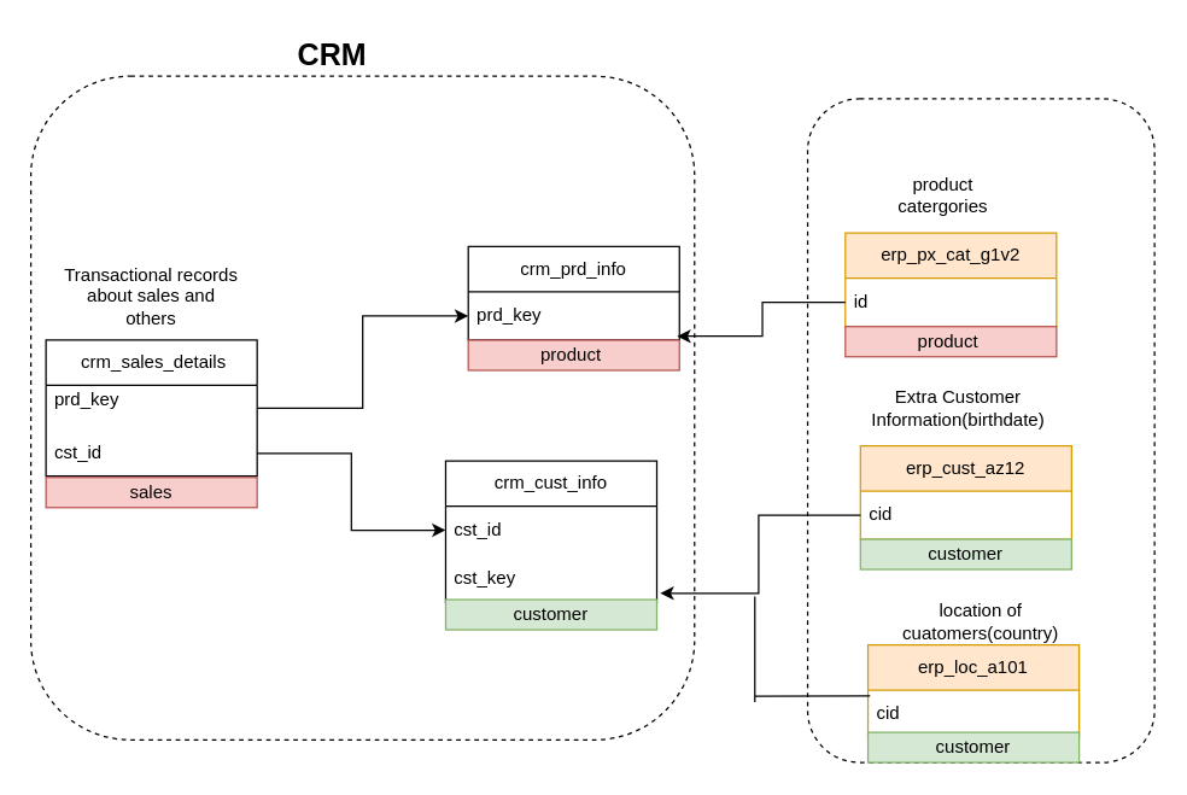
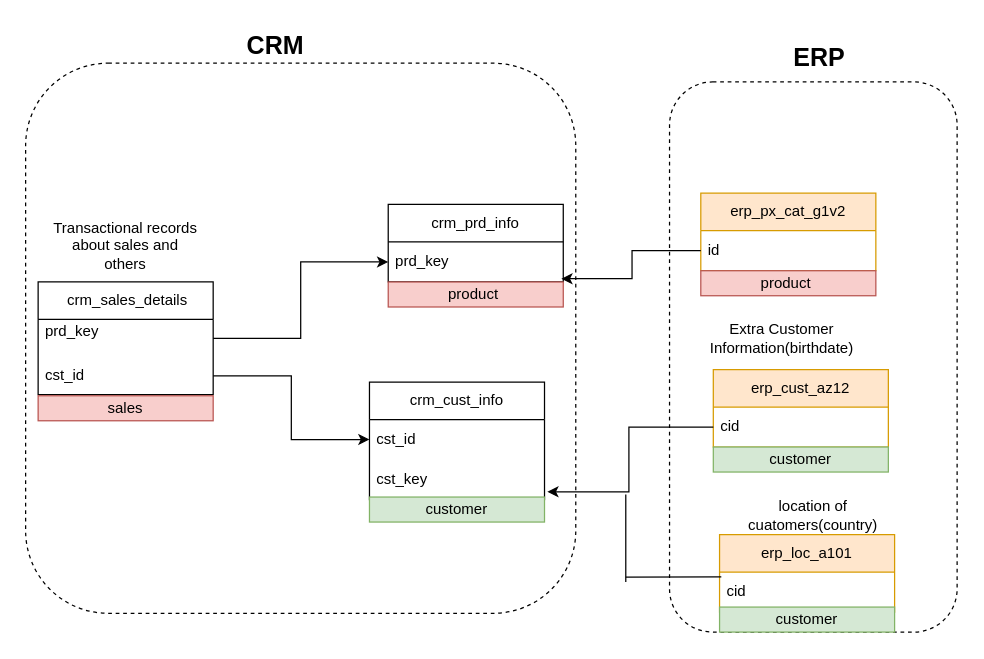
  <mxCell id="0" />
  <mxCell id="1" parent="0" />
  <mxCell id="2" value="" style="rounded=1;whiteSpace=wrap;html=1;dashed=1;" vertex="1" parent="1"><mxGeometry x="535" y="65" width="230" height="440" as="geometry" /></mxCell>
  <mxCell id="3" value="" style="rounded=1;whiteSpace=wrap;html=1;dashed=1;" vertex="1" parent="1"><mxGeometry x="20" y="50" width="440" height="440" as="geometry" /></mxCell>
  <mxCell id="4" value="&lt;div&gt;&amp;nbsp;crm_cust_info&amp;nbsp;&lt;/div&gt;" style="swimlane;fontStyle=0;childLayout=stackLayout;horizontal=1;startSize=30;horizontalStack=0;resizeParent=1;resizeParentMax=0;resizeLast=0;collapsible=1;marginBottom=0;whiteSpace=wrap;html=1;" vertex="1" parent="1"><mxGeometry x="295" y="305" width="140" height="94" as="geometry" /></mxCell>
  <mxCell id="5" value="cst_id" style="text;strokeColor=none;fillColor=none;align=left;verticalAlign=middle;spacingLeft=4;spacingRight=4;overflow=hidden;points=[[0,0.5],[1,0.5]];portConstraint=eastwest;rotatable=0;whiteSpace=wrap;html=1;" vertex="1" parent="4"><mxGeometry y="30" width="140" height="32" as="geometry" /></mxCell>
  <mxCell id="6" value="cst_key" style="text;strokeColor=none;fillColor=none;align=left;verticalAlign=middle;spacingLeft=4;spacingRight=4;overflow=hidden;points=[[0,0.5],[1,0.5]];portConstraint=eastwest;rotatable=0;whiteSpace=wrap;html=1;" vertex="1" parent="4"><mxGeometry y="62" width="140" height="32" as="geometry" /></mxCell>
  <mxCell id="7" value="&lt;div&gt;&amp;nbsp;crm_prd_info&amp;nbsp;&lt;/div&gt;" style="swimlane;fontStyle=0;childLayout=stackLayout;horizontal=1;startSize=30;horizontalStack=0;resizeParent=1;resizeParentMax=0;resizeLast=0;collapsible=1;marginBottom=0;whiteSpace=wrap;html=1;" vertex="1" parent="1"><mxGeometry x="310" y="163" width="140" height="62" as="geometry"><mxRectangle x="370" y="240" width="120" height="30" as="alternateBounds" /></mxGeometry></mxCell>
  <mxCell id="8" value="prd_key" style="text;strokeColor=none;fillColor=none;align=left;verticalAlign=middle;spacingLeft=4;spacingRight=4;overflow=hidden;points=[[0,0.5],[1,0.5]];portConstraint=eastwest;rotatable=0;whiteSpace=wrap;html=1;" vertex="1" parent="7"><mxGeometry y="30" width="140" height="32" as="geometry" /></mxCell>
  <mxCell id="9" value="&lt;div&gt;&amp;nbsp;crm_sales_details&lt;/div&gt;" style="swimlane;fontStyle=0;childLayout=stackLayout;horizontal=1;startSize=30;horizontalStack=0;resizeParent=1;resizeParentMax=0;resizeLast=0;collapsible=1;marginBottom=0;whiteSpace=wrap;html=1;" vertex="1" parent="1"><mxGeometry x="30" y="225" width="140" height="90" as="geometry"><mxRectangle x="370" y="240" width="120" height="30" as="alternateBounds" /></mxGeometry></mxCell>
  <mxCell id="10" value="prd_key&lt;div&gt;&lt;br&gt;&lt;/div&gt;" style="text;strokeColor=none;fillColor=none;align=left;verticalAlign=middle;spacingLeft=4;spacingRight=4;overflow=hidden;points=[[0,0.5],[1,0.5]];portConstraint=eastwest;rotatable=0;whiteSpace=wrap;html=1;" vertex="1" parent="9"><mxGeometry y="30" width="140" height="30" as="geometry" /></mxCell>
  <mxCell id="11" value="cst_id" style="text;strokeColor=none;fillColor=none;align=left;verticalAlign=middle;spacingLeft=4;spacingRight=4;overflow=hidden;points=[[0,0.5],[1,0.5]];portConstraint=eastwest;rotatable=0;whiteSpace=wrap;html=1;" vertex="1" parent="9"><mxGeometry y="60" width="140" height="30" as="geometry" /></mxCell>
  <mxCell id="12" value="Transactional records about sales and others" style="text;html=1;align=center;verticalAlign=middle;whiteSpace=wrap;rounded=0;" vertex="1" parent="1"><mxGeometry x="40" y="176" width="120" height="40" as="geometry" /></mxCell>
  <mxCell id="13" style="edgeStyle=orthogonalEdgeStyle;rounded=0;orthogonalLoop=1;jettySize=auto;html=1;entryX=0;entryY=0.5;entryDx=0;entryDy=0;" edge="1" parent="1" source="11" target="5"><mxGeometry relative="1" as="geometry" /></mxCell>
  <mxCell id="14" style="edgeStyle=orthogonalEdgeStyle;rounded=0;orthogonalLoop=1;jettySize=auto;html=1;exitX=1;exitY=0.5;exitDx=0;exitDy=0;entryX=0;entryY=0.5;entryDx=0;entryDy=0;" edge="1" parent="1" source="10" target="8"><mxGeometry relative="1" as="geometry" /></mxCell>
- <mxCell id="15" value="Extra Customer Information(birthdate)" style="text;html=1;align=center;verticalAlign=middle;whiteSpace=wrap;rounded=0;" vertex="1" parent="1"><mxGeometry x="585" y="255" width="100" height="30" as="geometry" /></mxCell>
+ <mxCell id="15" value="Extra Customer Information(birthdate)" style="text;html=1;align=center;verticalAlign=middle;whiteSpace=wrap;rounded=0;" vertex="1" parent="1"><mxGeometry x="575" y="255" width="100" height="30" as="geometry" /></mxCell>
  <mxCell id="16" value="&lt;div&gt;erp_cust_az12&lt;/div&gt;" style="swimlane;fontStyle=0;childLayout=stackLayout;horizontal=1;startSize=30;horizontalStack=0;resizeParent=1;resizeParentMax=0;resizeLast=0;collapsible=1;marginBottom=0;whiteSpace=wrap;html=1;fillColor=#ffe6cc;strokeColor=#d79b00;" vertex="1" parent="1"><mxGeometry x="570" y="295" width="140" height="62" as="geometry"><mxRectangle x="370" y="240" width="120" height="30" as="alternateBounds" /></mxGeometry></mxCell>
  <mxCell id="17" value="cid" style="text;strokeColor=none;fillColor=none;align=left;verticalAlign=middle;spacingLeft=4;spacingRight=4;overflow=hidden;points=[[0,0.5],[1,0.5]];portConstraint=eastwest;rotatable=0;whiteSpace=wrap;html=1;" vertex="1" parent="16"><mxGeometry y="30" width="140" height="32" as="geometry" /></mxCell>
  <mxCell id="18" value="location of cuatomers(country)" style="text;html=1;align=center;verticalAlign=middle;whiteSpace=wrap;rounded=0;" vertex="1" parent="1"><mxGeometry x="600" y="397" width="100" height="30" as="geometry" /></mxCell>
  <mxCell id="19" value="&lt;div&gt;erp_loc_a101&lt;/div&gt;" style="swimlane;fontStyle=0;childLayout=stackLayout;horizontal=1;startSize=30;horizontalStack=0;resizeParent=1;resizeParentMax=0;resizeLast=0;collapsible=1;marginBottom=0;whiteSpace=wrap;html=1;fillColor=#ffe6cc;strokeColor=#d79b00;" vertex="1" parent="1"><mxGeometry x="575" y="427" width="140" height="62" as="geometry"><mxRectangle x="370" y="240" width="120" height="30" as="alternateBounds" /></mxGeometry></mxCell>
  <mxCell id="20" style="edgeStyle=orthogonalEdgeStyle;rounded=0;orthogonalLoop=1;jettySize=auto;html=1;exitX=0;exitY=0.5;exitDx=0;exitDy=0;entryX=0;entryY=0.5;entryDx=0;entryDy=0;" edge="1" parent="19" source="21" target="21"><mxGeometry relative="1" as="geometry"><mxPoint x="-75" y="-32" as="targetPoint" /></mxGeometry></mxCell>
  <mxCell id="21" value="cid" style="text;strokeColor=none;fillColor=none;align=left;verticalAlign=middle;spacingLeft=4;spacingRight=4;overflow=hidden;points=[[0,0.5],[1,0.5]];portConstraint=eastwest;rotatable=0;whiteSpace=wrap;html=1;" vertex="1" parent="19"><mxGeometry y="30" width="140" height="32" as="geometry" /></mxCell>
  <mxCell id="22" style="edgeStyle=orthogonalEdgeStyle;rounded=0;orthogonalLoop=1;jettySize=auto;html=1;entryX=1.016;entryY=0.806;entryDx=0;entryDy=0;entryPerimeter=0;" edge="1" parent="1" source="17" target="6"><mxGeometry relative="1" as="geometry" /></mxCell>
  <mxCell id="23" value="" style="endArrow=none;html=1;rounded=0;" edge="1" parent="1"><mxGeometry width="50" height="50" relative="1" as="geometry"><mxPoint x="500" y="465" as="sourcePoint" /><mxPoint x="500" y="395" as="targetPoint" /></mxGeometry></mxCell>
  <mxCell id="24" value="" style="endArrow=none;html=1;rounded=0;entryX=0.01;entryY=0.119;entryDx=0;entryDy=0;entryPerimeter=0;" edge="1" parent="1" target="21"><mxGeometry width="50" height="50" relative="1" as="geometry"><mxPoint x="500" y="461" as="sourcePoint" /><mxPoint x="510" y="395" as="targetPoint" /></mxGeometry></mxCell>
- <mxCell id="25" value="product catergories" style="text;html=1;align=center;verticalAlign=middle;whiteSpace=wrap;rounded=0;" vertex="1" parent="1"><mxGeometry x="575" y="114" width="100" height="30" as="geometry" /></mxCell>
  <mxCell id="26" value="&lt;div&gt;erp_px_cat_g1v2&lt;/div&gt;" style="swimlane;fontStyle=0;childLayout=stackLayout;horizontal=1;startSize=30;horizontalStack=0;resizeParent=1;resizeParentMax=0;resizeLast=0;collapsible=1;marginBottom=0;whiteSpace=wrap;html=1;fillColor=#ffe6cc;strokeColor=#d79b00;" vertex="1" parent="1"><mxGeometry x="560" y="154" width="140" height="62" as="geometry"><mxRectangle x="370" y="240" width="120" height="30" as="alternateBounds" /></mxGeometry></mxCell>
  <mxCell id="27" value="id" style="text;strokeColor=none;fillColor=none;align=left;verticalAlign=middle;spacingLeft=4;spacingRight=4;overflow=hidden;points=[[0,0.5],[1,0.5]];portConstraint=eastwest;rotatable=0;whiteSpace=wrap;html=1;" vertex="1" parent="26"><mxGeometry y="30" width="140" height="32" as="geometry" /></mxCell>
  <mxCell id="28" style="edgeStyle=orthogonalEdgeStyle;rounded=0;orthogonalLoop=1;jettySize=auto;html=1;entryX=0.989;entryY=0.919;entryDx=0;entryDy=0;entryPerimeter=0;" edge="1" parent="1" source="27" target="8"><mxGeometry relative="1" as="geometry" /></mxCell>
  <mxCell id="29" value="&lt;font style=&quot;font-size: 20px;&quot;&gt;&lt;b&gt;CRM&lt;/b&gt;&lt;/font&gt;" style="text;html=1;align=center;verticalAlign=middle;whiteSpace=wrap;rounded=0;" vertex="1" parent="1"><mxGeometry x="190" y="20" width="60" height="30" as="geometry" /></mxCell>
+ <mxCell id="30" value="&lt;font style=&quot;font-size: 20px;&quot;&gt;&lt;b&gt;ERP&lt;/b&gt;&lt;/font&gt;" style="text;html=1;align=center;verticalAlign=middle;whiteSpace=wrap;rounded=0;" vertex="1" parent="1"><mxGeometry x="625" y="30" width="60" height="30" as="geometry" /></mxCell>
  <mxCell id="31" value="product&amp;nbsp;" style="text;html=1;strokeColor=#b85450;fillColor=#f8cecc;align=center;verticalAlign=middle;whiteSpace=wrap;overflow=hidden;" vertex="1" parent="1"><mxGeometry x="310" y="225" width="140" height="20" as="geometry" /></mxCell>
  <mxCell id="32" value="product&amp;nbsp;" style="text;html=1;strokeColor=#b85450;fillColor=#f8cecc;align=center;verticalAlign=middle;whiteSpace=wrap;overflow=hidden;" vertex="1" parent="1"><mxGeometry x="560" y="216" width="140" height="20" as="geometry" /></mxCell>
  <mxCell id="33" value="customer" style="text;html=1;strokeColor=#82b366;fillColor=#d5e8d4;align=center;verticalAlign=middle;whiteSpace=wrap;overflow=hidden;" vertex="1" parent="1"><mxGeometry x="295" y="397" width="140" height="20" as="geometry" /></mxCell>
  <mxCell id="34" value="customer" style="text;html=1;strokeColor=#82b366;fillColor=#d5e8d4;align=center;verticalAlign=middle;whiteSpace=wrap;overflow=hidden;" vertex="1" parent="1"><mxGeometry x="570" y="357" width="140" height="20" as="geometry" /></mxCell>
  <mxCell id="35" value="customer" style="text;html=1;strokeColor=#82b366;fillColor=#d5e8d4;align=center;verticalAlign=middle;whiteSpace=wrap;overflow=hidden;" vertex="1" parent="1"><mxGeometry x="575" y="485" width="140" height="20" as="geometry" /></mxCell>
  <mxCell id="36" value="sales" style="text;html=1;strokeColor=#b85450;fillColor=#f8cecc;align=center;verticalAlign=middle;whiteSpace=wrap;overflow=hidden;" vertex="1" parent="1"><mxGeometry x="30" y="316" width="140" height="20" as="geometry" /></mxCell>
